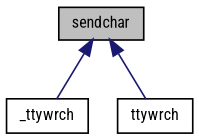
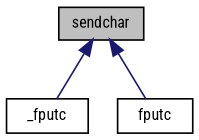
  digraph {
    fontname="Roboto Condensed"
    rankdir=TB
    node [color=black fillcolor=white fontname="Roboto Condensed" fontsize=10 shape=record style=filled]
    edge [color=midnightblue dir=back fontname="Roboto Condensed" fontsize=10 labelfontname=Helvetica labelfontsize=10 style=solid]
    n1 [fillcolor=grey75 fontcolor=black height=0.2 label=sendchar width=0.4]
-   n2 [height=0.2 label=_ttywrch width=0.4]
-   n3 [height=0.2 label=ttywrch width=0.4]
+   n2 [height=0.2 label=_fputc width=0.4]
+   n3 [height=0.2 label=fputc width=0.4]
    n1 -> n2
    n1 -> n3
  }
